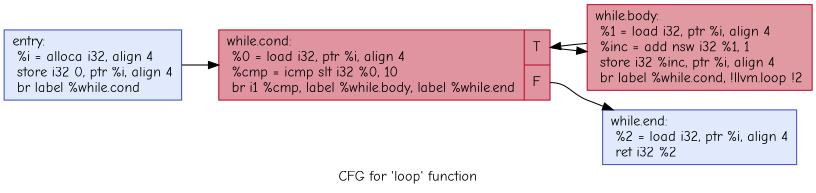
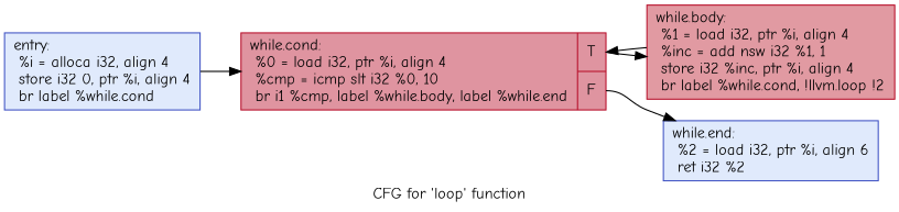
  digraph {
    label="CFG for 'loop' function"
    rankdir=LR
    fontname="Comic Neue"
    node [color="#3d50c3ff" fillcolor="#b9d0f970" shape=record style=filled fontname="Comic Neue"]
    edge [fontname="Comic Neue"]
    n1 [label="{entry:\l  %i = alloca i32, align 4\l  store i32 0, ptr %i, align 4\l  br label %while.cond\l}"]
    n2 [color="#b70d28ff" fillcolor="#b70d2870" label="{while.cond:                                       \l  %0 = load i32, ptr %i, align 4\l  %cmp = icmp slt i32 %0, 10\l  br i1 %cmp, label %while.body, label %while.end\l|{<s0>T|<s1>F}}"]
    n3 [color="#b70d28ff" fillcolor="#bb1b2c70" label="{while.body:                                       \l  %1 = load i32, ptr %i, align 4\l  %inc = add nsw i32 %1, 1\l  store i32 %inc, ptr %i, align 4\l  br label %while.cond, !llvm.loop !2\l}"]
-   n4 [label="{while.end:                                        \l  %2 = load i32, ptr %i, align 4\l  ret i32 %2\l}"]
+   n4 [label="{while.end:                                        \l  %2 = load i32, ptr %i, align 6\l  ret i32 %2\l}"]
    n1 -> n2
    n2 -> n3 [tailport=s0]
    n2 -> n4 [tailport=s1]
    n3 -> n2
  }
